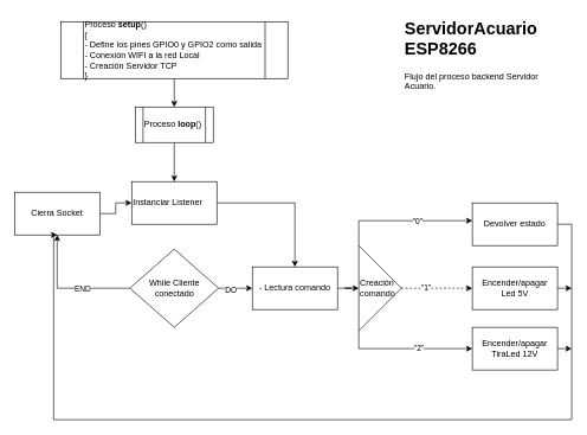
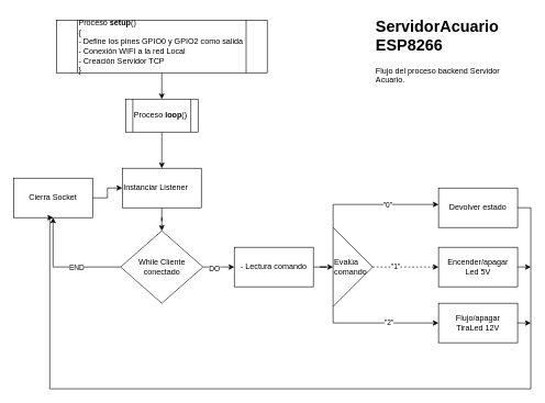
  <mxCell id="0" />
  <mxCell id="1" parent="0" />
  <mxCell id="2" value="" style="edgeStyle=orthogonalEdgeStyle;rounded=0;orthogonalLoop=1;jettySize=auto;html=1;" parent="1" source="3" target="5" edge="1"><mxGeometry relative="1" as="geometry" /></mxCell>
  <mxCell id="3" value="&lt;div&gt;&lt;div&gt;Proceso &lt;b&gt;setup&lt;/b&gt;()&lt;/div&gt;&lt;span&gt;&lt;div&gt;&lt;span&gt;{&lt;/span&gt;&lt;/div&gt;&lt;div&gt;&lt;span&gt;- Define los pines GPIO0 y GPIO2 como salida&lt;/span&gt;&lt;/div&gt;&lt;/span&gt;&lt;/div&gt;&lt;div&gt;&lt;div&gt;&lt;span&gt;- Conexión WIFI a la red Local&lt;/span&gt;&lt;/div&gt;&lt;div&gt;- Creación Servidor TCP&lt;/div&gt;&lt;span&gt;&lt;div&gt;&lt;span&gt;}&lt;/span&gt;&lt;/div&gt;&lt;/span&gt;&lt;/div&gt;" style="shape=process;whiteSpace=wrap;html=1;backgroundOutline=1;align=left;" parent="1" vertex="1"><mxGeometry x="85" y="30" width="320" height="80" as="geometry" /></mxCell>
  <mxCell id="4" value="" style="edgeStyle=orthogonalEdgeStyle;rounded=0;orthogonalLoop=1;jettySize=auto;html=1;" parent="1" source="5" target="7" edge="1"><mxGeometry relative="1" as="geometry" /></mxCell>
  <mxCell id="5" value="Proceso &lt;b&gt;loop&lt;/b&gt;()" style="shape=process;whiteSpace=wrap;html=1;backgroundOutline=1;align=left;" parent="1" vertex="1"><mxGeometry x="190" y="150" width="110" height="50" as="geometry" /></mxCell>
- <mxCell id="6" value="" style="edgeStyle=orthogonalEdgeStyle;rounded=0;orthogonalLoop=1;jettySize=auto;html=1;" parent="1" source="7" target="16" edge="1"><mxGeometry relative="1" as="geometry"><mxPoint x="425" y="270" as="targetPoint" /></mxGeometry></mxCell>
+ <mxCell id="6" value="" style="edgeStyle=orthogonalEdgeStyle;rounded=0;orthogonalLoop=1;jettySize=auto;html=1;entryX=0.5;entryY=0;entryDx=0;entryDy=0;" parent="1" source="7" target="12" edge="1"><mxGeometry relative="1" as="geometry"><mxPoint x="425" y="270" as="targetPoint" /></mxGeometry></mxCell>
  <mxCell id="7" value="Instanciar Listener" style="whiteSpace=wrap;html=1;align=left;" parent="1" vertex="1"><mxGeometry x="185" y="255" width="120" height="60" as="geometry" /></mxCell>
  <mxCell id="8" value="" style="edgeStyle=orthogonalEdgeStyle;rounded=0;orthogonalLoop=1;jettySize=auto;html=1;" parent="1" source="12" target="14" edge="1"><mxGeometry relative="1" as="geometry" /></mxCell>
  <mxCell id="9" value="END" style="edgeLabel;html=1;align=center;verticalAlign=middle;resizable=0;points=[];" parent="8" vertex="1" connectable="0"><mxGeometry x="-0.242" relative="1" as="geometry"><mxPoint as="offset" /></mxGeometry></mxCell>
  <mxCell id="10" value="" style="edgeStyle=orthogonalEdgeStyle;rounded=0;orthogonalLoop=1;jettySize=auto;html=1;" parent="1" source="12" target="16" edge="1"><mxGeometry relative="1" as="geometry" /></mxCell>
  <mxCell id="11" value="DO" style="edgeLabel;html=1;align=center;verticalAlign=middle;resizable=0;points=[];" parent="10" vertex="1" connectable="0"><mxGeometry x="-0.29" y="-2" relative="1" as="geometry"><mxPoint as="offset" /></mxGeometry></mxCell>
  <mxCell id="12" value="While Cliente conectado" style="rhombus;whiteSpace=wrap;html=1;" parent="1" vertex="1"><mxGeometry x="182.5" y="350" width="125" height="110" as="geometry" /></mxCell>
  <mxCell id="13" value="" style="edgeStyle=orthogonalEdgeStyle;rounded=0;orthogonalLoop=1;jettySize=auto;html=1;" edge="1" parent="1" source="14" target="7"><mxGeometry relative="1" as="geometry" /></mxCell>
  <mxCell id="14" value="Cierra Socket" style="whiteSpace=wrap;html=1;" parent="1" vertex="1"><mxGeometry x="20" y="270" width="120" height="60" as="geometry" /></mxCell>
  <mxCell id="15" value="" style="edgeStyle=orthogonalEdgeStyle;rounded=0;orthogonalLoop=1;jettySize=auto;html=1;" edge="1" parent="1" source="16" target="24"><mxGeometry relative="1" as="geometry" /></mxCell>
  <mxCell id="16" value="&lt;div style=&quot;text-align: left&quot;&gt;- Lectura comando&lt;/div&gt;" style="whiteSpace=wrap;html=1;" parent="1" vertex="1"><mxGeometry x="355" y="375" width="120" height="60" as="geometry" /></mxCell>
  <mxCell id="17" value="&lt;h1&gt;ServidorAcuario ESP8266&lt;/h1&gt;&lt;p&gt;Flujo del proceso backend Servidor Acuario.&amp;nbsp;&lt;/p&gt;" style="text;html=1;strokeColor=none;fillColor=none;spacing=5;spacingTop=-20;whiteSpace=wrap;overflow=hidden;rounded=0;" parent="1" vertex="1"><mxGeometry x="565" y="20" width="220" height="120" as="geometry" /></mxCell>
  <mxCell id="18" value="" style="edgeStyle=orthogonalEdgeStyle;rounded=0;orthogonalLoop=1;jettySize=auto;html=1;entryX=0;entryY=0.5;entryDx=0;entryDy=0;" edge="1" parent="1" source="24" target="26"><mxGeometry relative="1" as="geometry"><Array as="points"><mxPoint x="505" y="490" /></Array></mxGeometry></mxCell>
  <mxCell id="19" value="&quot;2&quot;" style="edgeLabel;html=1;align=center;verticalAlign=middle;resizable=0;points=[];" vertex="1" connectable="0" parent="18"><mxGeometry x="0.178" y="1" relative="1" as="geometry"><mxPoint as="offset" /></mxGeometry></mxCell>
  <mxCell id="20" value="" style="edgeStyle=orthogonalEdgeStyle;rounded=0;orthogonalLoop=1;jettySize=auto;html=1;dashed=1;" edge="1" parent="1" source="24" target="28"><mxGeometry relative="1" as="geometry" /></mxCell>
  <mxCell id="21" value="&quot;1&quot;" style="edgeLabel;html=1;align=center;verticalAlign=middle;resizable=0;points=[];" vertex="1" connectable="0" parent="20"><mxGeometry x="-0.312" y="1" relative="1" as="geometry"><mxPoint as="offset" /></mxGeometry></mxCell>
  <mxCell id="22" value="" style="edgeStyle=orthogonalEdgeStyle;rounded=0;orthogonalLoop=1;jettySize=auto;html=1;" edge="1" parent="1" source="24" target="30"><mxGeometry relative="1" as="geometry"><Array as="points"><mxPoint x="505" y="310" /></Array></mxGeometry></mxCell>
  <mxCell id="23" value="&quot;0&quot;" style="edgeLabel;html=1;align=center;verticalAlign=middle;resizable=0;points=[];" vertex="1" connectable="0" parent="22"><mxGeometry x="0.203" y="-1" relative="1" as="geometry"><mxPoint as="offset" /></mxGeometry></mxCell>
- <mxCell id="24" value="Creación comando" style="triangle;whiteSpace=wrap;html=1;direction=east;align=left;" vertex="1" parent="1"><mxGeometry x="505" y="345" width="60" height="120" as="geometry" /></mxCell>
+ <mxCell id="24" value="Evalúa comando" style="triangle;whiteSpace=wrap;html=1;direction=east;align=left;" vertex="1" parent="1"><mxGeometry x="505" y="345" width="60" height="120" as="geometry" /></mxCell>
  <mxCell id="25" style="edgeStyle=orthogonalEdgeStyle;rounded=0;orthogonalLoop=1;jettySize=auto;html=1;exitX=1;exitY=0.5;exitDx=0;exitDy=0;" edge="1" parent="1" source="26"><mxGeometry relative="1" as="geometry"><mxPoint x="805" y="490" as="targetPoint" /></mxGeometry></mxCell>
- <mxCell id="26" value="Encender/apagar&lt;br&gt;TiraLed 12V" style="whiteSpace=wrap;html=1;" vertex="1" parent="1"><mxGeometry x="665" y="460" width="120" height="60" as="geometry" /></mxCell>
+ <mxCell id="26" value="Flujo/apagar&lt;br&gt;TiraLed 12V" style="whiteSpace=wrap;html=1;" vertex="1" parent="1"><mxGeometry x="665" y="460" width="120" height="60" as="geometry" /></mxCell>
  <mxCell id="27" style="edgeStyle=orthogonalEdgeStyle;rounded=0;orthogonalLoop=1;jettySize=auto;html=1;exitX=1;exitY=0.5;exitDx=0;exitDy=0;" edge="1" parent="1" source="28"><mxGeometry relative="1" as="geometry"><mxPoint x="805" y="405" as="targetPoint" /></mxGeometry></mxCell>
  <mxCell id="28" value="Encender/apagar&lt;br&gt;Led 5V" style="whiteSpace=wrap;html=1;" vertex="1" parent="1"><mxGeometry x="665" y="375" width="120" height="60" as="geometry" /></mxCell>
  <mxCell id="29" style="edgeStyle=orthogonalEdgeStyle;rounded=0;orthogonalLoop=1;jettySize=auto;html=1;exitX=1;exitY=0.5;exitDx=0;exitDy=0;entryX=0.5;entryY=1;entryDx=0;entryDy=0;" edge="1" parent="1" source="30" target="14"><mxGeometry relative="1" as="geometry"><Array as="points"><mxPoint x="805" y="315" /><mxPoint x="805" y="590" /><mxPoint x="75" y="590" /></Array></mxGeometry></mxCell>
  <mxCell id="30" value="Devolver estado" style="whiteSpace=wrap;html=1;" vertex="1" parent="1"><mxGeometry x="665" y="285" width="120" height="60" as="geometry" /></mxCell>
